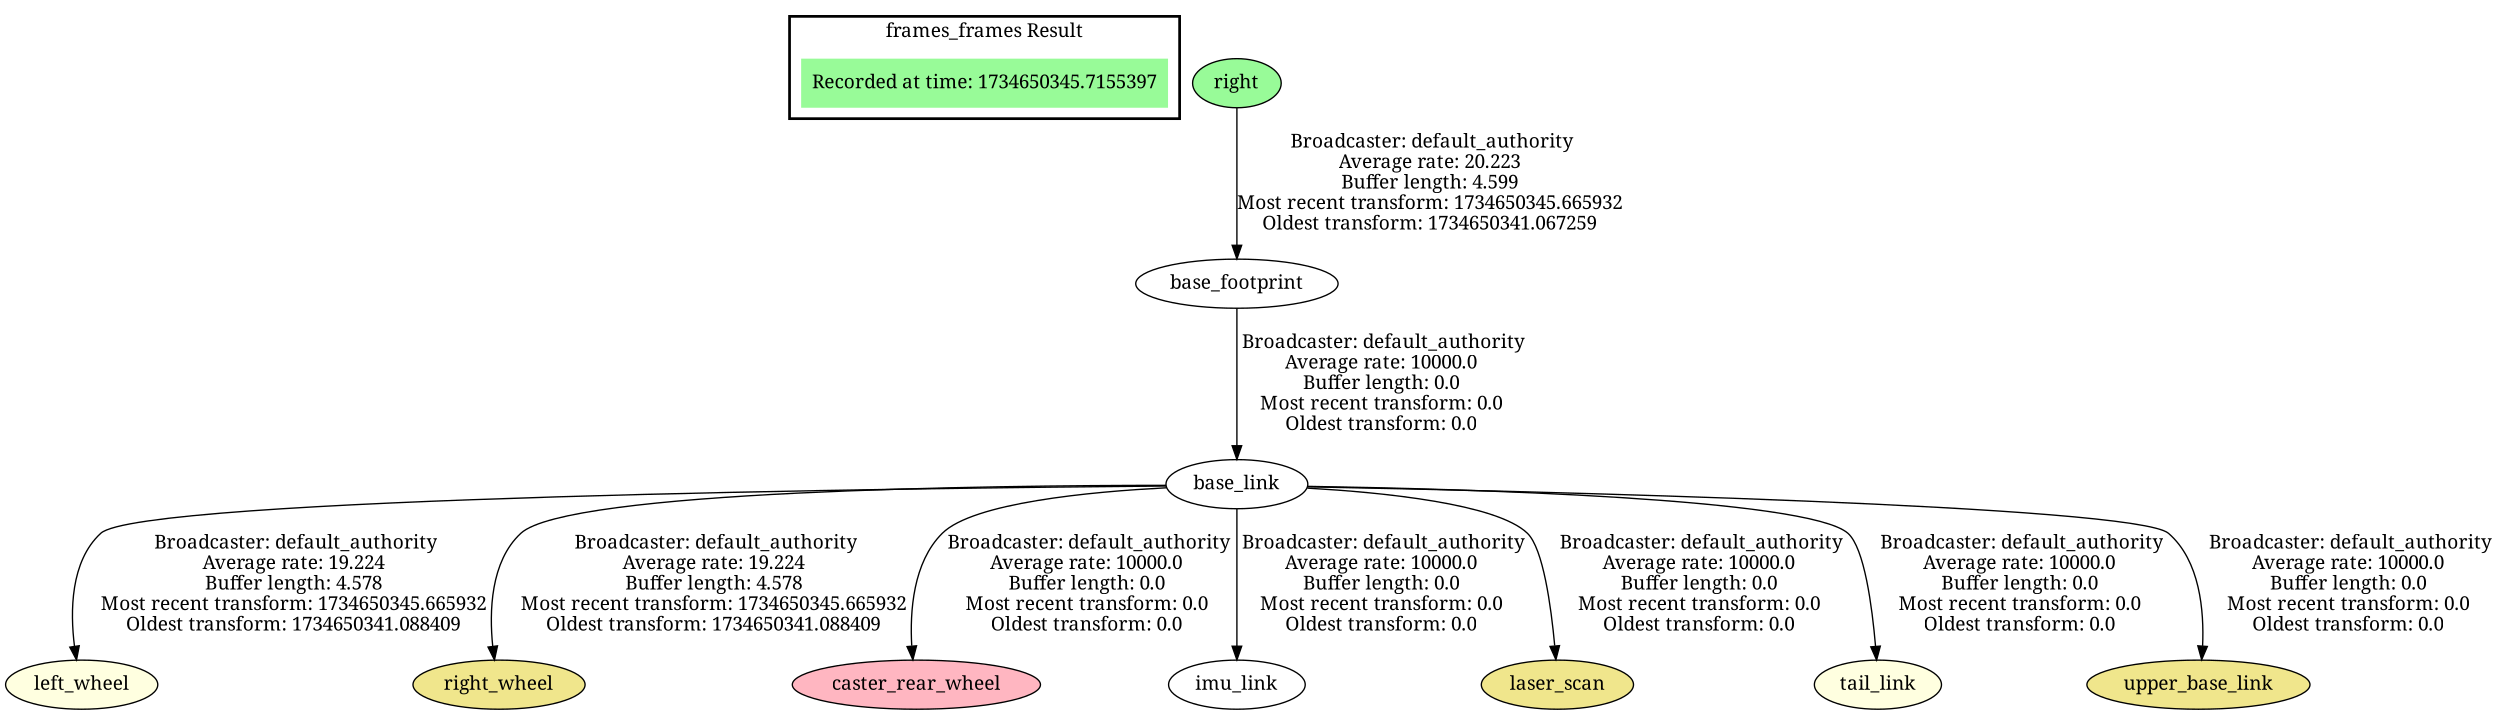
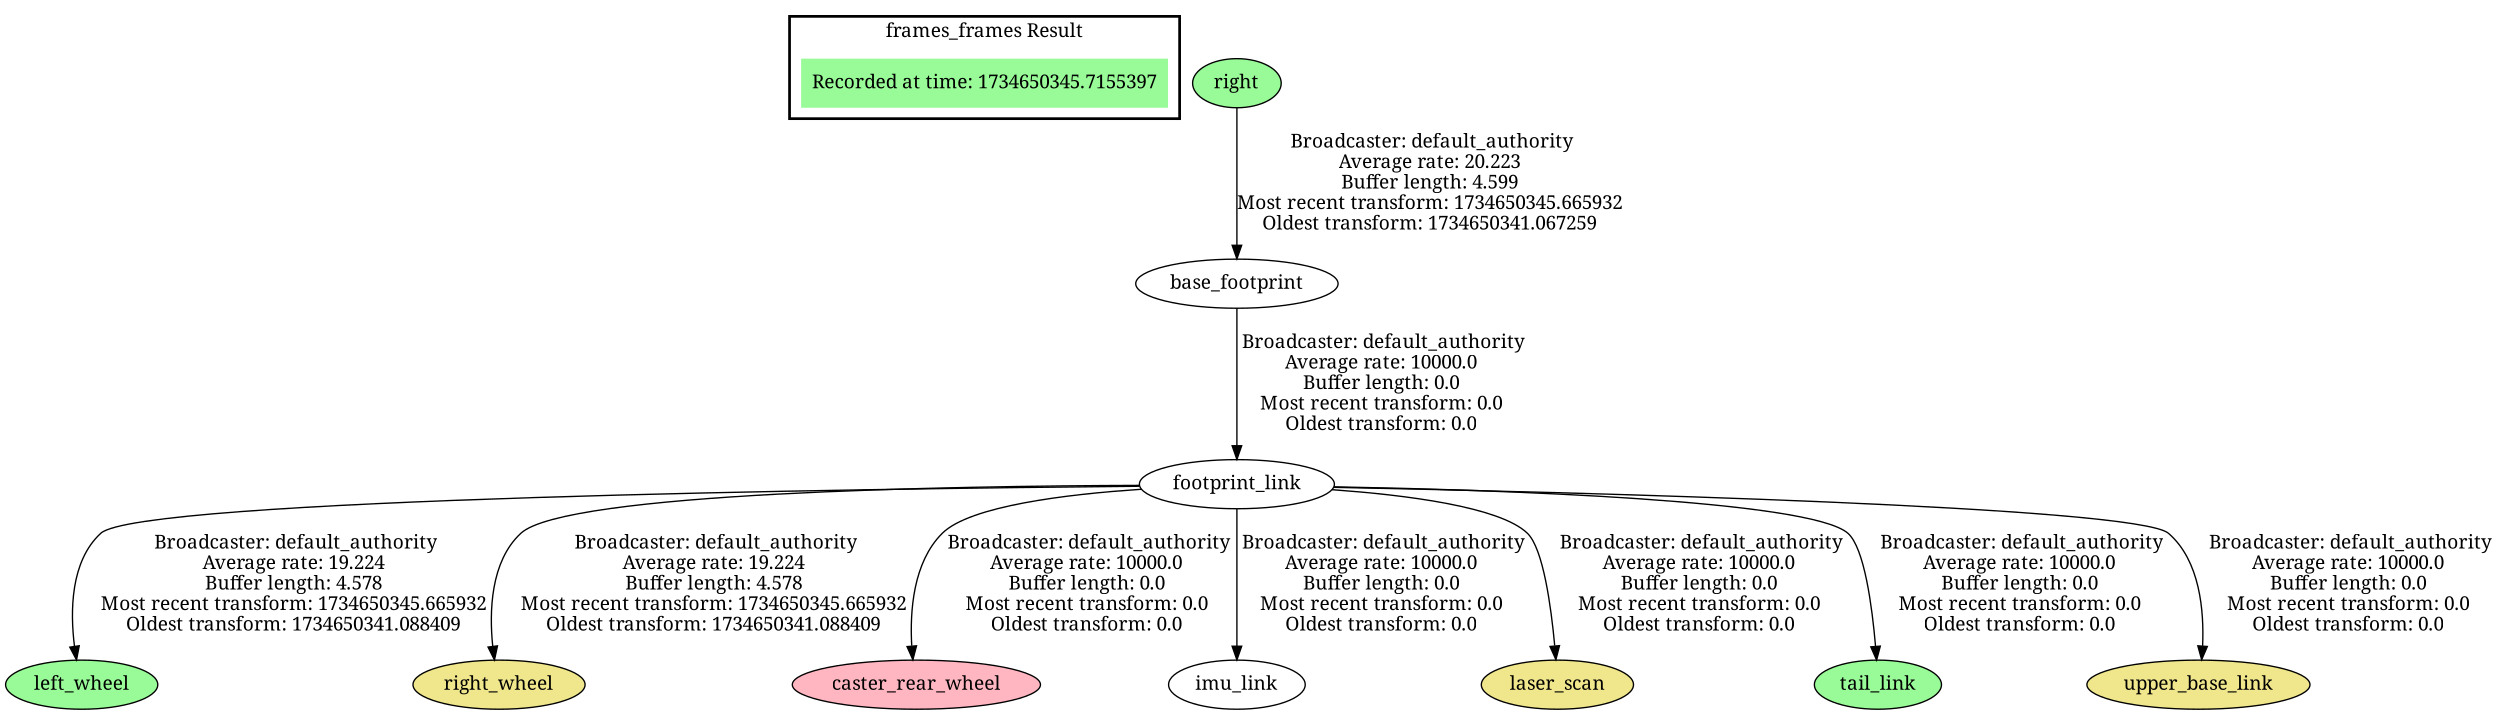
  digraph {
    fontname="Noto Serif"
    node [fillcolor=white fontname="Noto Serif" style=filled]
    edge [fontname="Noto Serif"]
    "Recorded at time: 1734650345.7155397" [fillcolor=palegreen shape=plaintext]
    n2 [fillcolor=palegreen label=right]
    base_footprint
-   base_link
-   left_wheel [fillcolor=lightyellow]
+   base_link [label=footprint_link]
+   left_wheel [fillcolor=palegreen]
    right_wheel [fillcolor=khaki]
    caster_rear_wheel [fillcolor=lightpink]
    imu_link
    laser_scan [fillcolor=khaki]
-   tail_link [fillcolor=lightyellow]
+   tail_link [fillcolor=palegreen]
    upper_base_link [fillcolor=khaki]
    subgraph cluster_1 {
      color=black
      label="frames_frames Result"
      style=bold
      "Recorded at time: 1734650345.7155397"
    }
    n2 -> base_footprint [label=" Broadcaster: default_authority\nAverage rate: 20.223\nBuffer length: 4.599\nMost recent transform: 1734650345.665932\nOldest transform: 1734650341.067259\n"]
    base_footprint -> base_link [label=" Broadcaster: default_authority\nAverage rate: 10000.0\nBuffer length: 0.0\nMost recent transform: 0.0\nOldest transform: 0.0\n"]
    base_link -> left_wheel [label=" Broadcaster: default_authority\nAverage rate: 19.224\nBuffer length: 4.578\nMost recent transform: 1734650345.665932\nOldest transform: 1734650341.088409\n"]
    base_link -> right_wheel [label=" Broadcaster: default_authority\nAverage rate: 19.224\nBuffer length: 4.578\nMost recent transform: 1734650345.665932\nOldest transform: 1734650341.088409\n"]
    base_link -> caster_rear_wheel [label=" Broadcaster: default_authority\nAverage rate: 10000.0\nBuffer length: 0.0\nMost recent transform: 0.0\nOldest transform: 0.0\n"]
    base_link -> imu_link [label=" Broadcaster: default_authority\nAverage rate: 10000.0\nBuffer length: 0.0\nMost recent transform: 0.0\nOldest transform: 0.0\n"]
    base_link -> laser_scan [label=" Broadcaster: default_authority\nAverage rate: 10000.0\nBuffer length: 0.0\nMost recent transform: 0.0\nOldest transform: 0.0\n"]
    base_link -> tail_link [label=" Broadcaster: default_authority\nAverage rate: 10000.0\nBuffer length: 0.0\nMost recent transform: 0.0\nOldest transform: 0.0\n"]
    base_link -> upper_base_link [label=" Broadcaster: default_authority\nAverage rate: 10000.0\nBuffer length: 0.0\nMost recent transform: 0.0\nOldest transform: 0.0\n"]
  }
